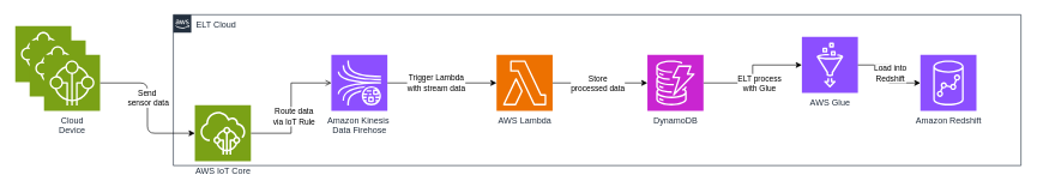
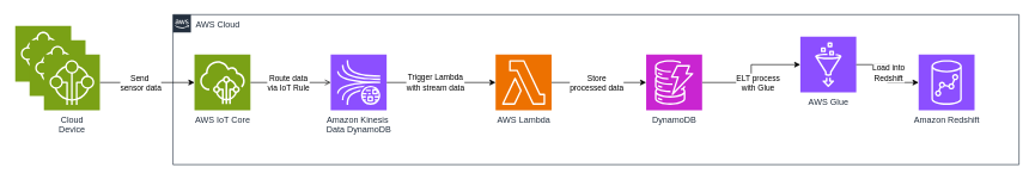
  <mxCell id="0" />
  <mxCell id="1" parent="0" />
- <mxCell id="2" value="ELT Cloud" style="points=[[0,0],[0.25,0],[0.5,0],[0.75,0],[1,0],[1,0.25],[1,0.5],[1,0.75],[1,1],[0.75,1],[0.5,1],[0.25,1],[0,1],[0,0.75],[0,0.5],[0,0.25]];outlineConnect=0;gradientColor=none;html=1;whiteSpace=wrap;fontSize=12;fontStyle=0;container=0;pointerEvents=0;collapsible=0;recursiveResize=0;shape=mxgraph.aws4.group;grIcon=mxgraph.aws4.group_aws_cloud_alt;strokeColor=#232F3E;fillColor=none;verticalAlign=top;align=left;spacingLeft=30;fontColor=#232F3E;dashed=0;" parent="1" vertex="1"><mxGeometry x="240" y="20" width="1180" height="210" as="geometry" /></mxCell>
+ <mxCell id="2" value="AWS Cloud" style="points=[[0,0],[0.25,0],[0.5,0],[0.75,0],[1,0],[1,0.25],[1,0.5],[1,0.75],[1,1],[0.75,1],[0.5,1],[0.25,1],[0,1],[0,0.75],[0,0.5],[0,0.25]];outlineConnect=0;gradientColor=none;html=1;whiteSpace=wrap;fontSize=12;fontStyle=0;container=0;pointerEvents=0;collapsible=0;recursiveResize=0;shape=mxgraph.aws4.group;grIcon=mxgraph.aws4.group_aws_cloud_alt;strokeColor=#232F3E;fillColor=none;verticalAlign=top;align=left;spacingLeft=30;fontColor=#232F3E;dashed=0;" parent="1" vertex="1"><mxGeometry x="240" y="20" width="1180" height="210" as="geometry" /></mxCell>
  <mxCell id="3" style="edgeStyle=orthogonalEdgeStyle;rounded=0;orthogonalLoop=1;jettySize=auto;html=1;endArrow=open;" edge="1" parent="1" source="5" target="8"><mxGeometry relative="1" as="geometry" /></mxCell>
  <mxCell id="4" value="Route data&lt;div&gt;via IoT Rule&lt;/div&gt;" style="edgeLabel;html=1;align=center;verticalAlign=middle;resizable=0;points=[];" vertex="1" connectable="0" parent="3"><mxGeometry x="-0.125" relative="1" as="geometry"><mxPoint x="3" as="offset" /></mxGeometry></mxCell>
- <mxCell id="5" value="AWS IoT Core" style="sketch=0;points=[[0,0,0],[0.25,0,0],[0.5,0,0],[0.75,0,0],[1,0,0],[0,1,0],[0.25,1,0],[0.5,1,0],[0.75,1,0],[1,1,0],[0,0.25,0],[0,0.5,0],[0,0.75,0],[1,0.25,0],[1,0.5,0],[1,0.75,0]];outlineConnect=0;fontColor=#232F3E;fillColor=#7AA116;strokeColor=#ffffff;dashed=0;verticalLabelPosition=bottom;verticalAlign=top;align=center;html=1;fontSize=12;fontStyle=0;aspect=fixed;shape=mxgraph.aws4.resourceIcon;resIcon=mxgraph.aws4.iot_core;" parent="1" vertex="1"><mxGeometry x="270" y="146" width="78" height="78" as="geometry" /></mxCell>
+ <mxCell id="5" value="AWS IoT Core" style="sketch=0;points=[[0,0,0],[0.25,0,0],[0.5,0,0],[0.75,0,0],[1,0,0],[0,1,0],[0.25,1,0],[0.5,1,0],[0.75,1,0],[1,1,0],[0,0.25,0],[0,0.5,0],[0,0.75,0],[1,0.25,0],[1,0.5,0],[1,0.75,0]];outlineConnect=0;fontColor=#232F3E;fillColor=#7AA116;strokeColor=#ffffff;dashed=0;verticalLabelPosition=bottom;verticalAlign=top;align=center;html=1;fontSize=12;fontStyle=0;aspect=fixed;shape=mxgraph.aws4.resourceIcon;resIcon=mxgraph.aws4.iot_core;" parent="1" vertex="1"><mxGeometry x="270" y="76" width="78" height="78" as="geometry" /></mxCell>
  <mxCell id="6" style="edgeStyle=orthogonalEdgeStyle;rounded=1;orthogonalLoop=1;jettySize=auto;html=1;curved=0;" edge="1" parent="1" source="8" target="11"><mxGeometry relative="1" as="geometry" /></mxCell>
  <mxCell id="7" value="Trigger Lambda&lt;div&gt;with stream data&lt;/div&gt;" style="edgeLabel;html=1;align=center;verticalAlign=middle;resizable=0;points=[];" vertex="1" connectable="0" parent="6"><mxGeometry x="-0.113" y="1" relative="1" as="geometry"><mxPoint as="offset" /></mxGeometry></mxCell>
- <mxCell id="8" value="Amazon Kinesis&amp;nbsp;&lt;div&gt;Data Firehose&lt;/div&gt;" style="sketch=0;points=[[0,0,0],[0.25,0,0],[0.5,0,0],[0.75,0,0],[1,0,0],[0,1,0],[0.25,1,0],[0.5,1,0],[0.75,1,0],[1,1,0],[0,0.25,0],[0,0.5,0],[0,0.75,0],[1,0.25,0],[1,0.5,0],[1,0.75,0]];outlineConnect=0;fontColor=#232F3E;fillColor=#8C4FFF;strokeColor=#ffffff;dashed=0;verticalLabelPosition=bottom;verticalAlign=top;align=center;html=1;fontSize=12;fontStyle=0;aspect=fixed;shape=mxgraph.aws4.resourceIcon;resIcon=mxgraph.aws4.kinesis_data_streams;" parent="1" vertex="1"><mxGeometry x="460" y="76" width="78" height="78" as="geometry" /></mxCell>
+ <mxCell id="8" value="Amazon Kinesis&amp;nbsp;&lt;div&gt;Data DynamoDB&lt;/div&gt;" style="sketch=0;points=[[0,0,0],[0.25,0,0],[0.5,0,0],[0.75,0,0],[1,0,0],[0,1,0],[0.25,1,0],[0.5,1,0],[0.75,1,0],[1,1,0],[0,0.25,0],[0,0.5,0],[0,0.75,0],[1,0.25,0],[1,0.5,0],[1,0.75,0]];outlineConnect=0;fontColor=#232F3E;fillColor=#8C4FFF;strokeColor=#ffffff;dashed=0;verticalLabelPosition=bottom;verticalAlign=top;align=center;html=1;fontSize=12;fontStyle=0;aspect=fixed;shape=mxgraph.aws4.resourceIcon;resIcon=mxgraph.aws4.kinesis_data_streams;" parent="1" vertex="1"><mxGeometry x="460" y="76" width="78" height="78" as="geometry" /></mxCell>
  <mxCell id="9" style="edgeStyle=orthogonalEdgeStyle;rounded=0;orthogonalLoop=1;jettySize=auto;html=1;" edge="1" parent="1" source="11" target="14"><mxGeometry relative="1" as="geometry" /></mxCell>
  <mxCell id="10" value="Store&lt;div&gt;processed data&lt;/div&gt;" style="edgeLabel;html=1;align=center;verticalAlign=middle;resizable=0;points=[];" vertex="1" connectable="0" parent="9"><mxGeometry x="-0.065" relative="1" as="geometry"><mxPoint as="offset" /></mxGeometry></mxCell>
  <mxCell id="11" value="AWS Lambda" style="sketch=0;points=[[0,0,0],[0.25,0,0],[0.5,0,0],[0.75,0,0],[1,0,0],[0,1,0],[0.25,1,0],[0.5,1,0],[0.75,1,0],[1,1,0],[0,0.25,0],[0,0.5,0],[0,0.75,0],[1,0.25,0],[1,0.5,0],[1,0.75,0]];outlineConnect=0;fontColor=#232F3E;fillColor=#ED7100;strokeColor=#ffffff;dashed=0;verticalLabelPosition=bottom;verticalAlign=top;align=center;html=1;fontSize=12;fontStyle=0;aspect=fixed;shape=mxgraph.aws4.resourceIcon;resIcon=mxgraph.aws4.lambda;" parent="1" vertex="1"><mxGeometry x="690" y="76" width="78" height="78" as="geometry" /></mxCell>
  <mxCell id="12" style="edgeStyle=orthogonalEdgeStyle;rounded=0;orthogonalLoop=1;jettySize=auto;html=1;" edge="1" parent="1" source="14" target="15"><mxGeometry relative="1" as="geometry" /></mxCell>
  <mxCell id="13" value="ELT process&lt;div&gt;with Glue&lt;/div&gt;" style="edgeLabel;html=1;align=center;verticalAlign=middle;resizable=0;points=[];" vertex="1" connectable="0" parent="12"><mxGeometry x="-0.177" relative="1" as="geometry"><mxPoint x="10" as="offset" /></mxGeometry></mxCell>
  <mxCell id="14" value="DynamoDB" style="sketch=0;points=[[0,0,0],[0.25,0,0],[0.5,0,0],[0.75,0,0],[1,0,0],[0,1,0],[0.25,1,0],[0.5,1,0],[0.75,1,0],[1,1,0],[0,0.25,0],[0,0.5,0],[0,0.75,0],[1,0.25,0],[1,0.5,0],[1,0.75,0]];outlineConnect=0;fontColor=#232F3E;fillColor=#C925D1;strokeColor=#ffffff;dashed=0;verticalLabelPosition=bottom;verticalAlign=top;align=center;html=1;fontSize=12;fontStyle=0;aspect=fixed;shape=mxgraph.aws4.resourceIcon;resIcon=mxgraph.aws4.dynamodb;" parent="1" vertex="1"><mxGeometry x="900" y="76" width="78" height="78" as="geometry" /></mxCell>
  <mxCell id="15" value="AWS Glue" style="sketch=0;points=[[0,0,0],[0.25,0,0],[0.5,0,0],[0.75,0,0],[1,0,0],[0,1,0],[0.25,1,0],[0.5,1,0],[0.75,1,0],[1,1,0],[0,0.25,0],[0,0.5,0],[0,0.75,0],[1,0.25,0],[1,0.5,0],[1,0.75,0]];outlineConnect=0;fontColor=#232F3E;fillColor=#8C4FFF;strokeColor=#ffffff;dashed=0;verticalLabelPosition=bottom;verticalAlign=top;align=center;html=1;fontSize=12;fontStyle=0;aspect=fixed;shape=mxgraph.aws4.resourceIcon;resIcon=mxgraph.aws4.glue;" parent="1" vertex="1"><mxGeometry x="1115" y="51" width="78" height="78" as="geometry" /></mxCell>
  <mxCell id="16" value="Amazon Redshift" style="sketch=0;points=[[0,0,0],[0.25,0,0],[0.5,0,0],[0.75,0,0],[1,0,0],[0,1,0],[0.25,1,0],[0.5,1,0],[0.75,1,0],[1,1,0],[0,0.25,0],[0,0.5,0],[0,0.75,0],[1,0.25,0],[1,0.5,0],[1,0.75,0]];outlineConnect=0;fontColor=#232F3E;fillColor=#8C4FFF;strokeColor=#ffffff;dashed=0;verticalLabelPosition=bottom;verticalAlign=top;align=center;html=1;fontSize=12;fontStyle=0;aspect=fixed;shape=mxgraph.aws4.resourceIcon;resIcon=mxgraph.aws4.redshift;" parent="1" vertex="1"><mxGeometry x="1280" y="76" width="78" height="78" as="geometry" /></mxCell>
  <mxCell id="17" value="" style="sketch=0;points=[[0,0,0],[0.25,0,0],[0.5,0,0],[0.75,0,0],[1,0,0],[0,1,0],[0.25,1,0],[0.5,1,0],[0.75,1,0],[1,1,0],[0,0.25,0],[0,0.5,0],[0,0.75,0],[1,0.25,0],[1,0.5,0],[1,0.75,0]];outlineConnect=0;fontColor=#232F3E;fillColor=#7AA116;strokeColor=#ffffff;dashed=0;verticalLabelPosition=bottom;verticalAlign=top;align=center;html=1;fontSize=12;fontStyle=0;aspect=fixed;shape=mxgraph.aws4.resourceIcon;resIcon=mxgraph.aws4.internet_of_things;" vertex="1" parent="1"><mxGeometry x="20" y="36" width="78" height="78" as="geometry" /></mxCell>
  <mxCell id="18" value="" style="sketch=0;points=[[0,0,0],[0.25,0,0],[0.5,0,0],[0.75,0,0],[1,0,0],[0,1,0],[0.25,1,0],[0.5,1,0],[0.75,1,0],[1,1,0],[0,0.25,0],[0,0.5,0],[0,0.75,0],[1,0.25,0],[1,0.5,0],[1,0.75,0]];outlineConnect=0;fontColor=#232F3E;fillColor=#7AA116;strokeColor=#ffffff;dashed=0;verticalLabelPosition=bottom;verticalAlign=top;align=center;html=1;fontSize=12;fontStyle=0;aspect=fixed;shape=mxgraph.aws4.resourceIcon;resIcon=mxgraph.aws4.internet_of_things;" vertex="1" parent="1"><mxGeometry x="40" y="56" width="78" height="78" as="geometry" /></mxCell>
  <mxCell id="19" style="edgeStyle=orthogonalEdgeStyle;rounded=1;orthogonalLoop=1;jettySize=auto;html=1;curved=0;" edge="1" parent="1" source="21" target="5"><mxGeometry relative="1" as="geometry" /></mxCell>
  <mxCell id="20" value="Send&amp;nbsp;&lt;div&gt;sensor&amp;nbsp;&lt;span style=&quot;background-color: light-dark(#ffffff, var(--ge-dark-color, #121212)); color: light-dark(rgb(0, 0, 0), rgb(255, 255, 255));&quot;&gt;data&lt;/span&gt;&lt;/div&gt;" style="edgeLabel;html=1;align=center;verticalAlign=middle;resizable=0;points=[];" vertex="1" connectable="0" parent="19"><mxGeometry x="-0.149" relative="1" as="geometry"><mxPoint as="offset" /></mxGeometry></mxCell>
  <mxCell id="21" value="Cloud&lt;div&gt;Device&lt;/div&gt;" style="sketch=0;points=[[0,0,0],[0.25,0,0],[0.5,0,0],[0.75,0,0],[1,0,0],[0,1,0],[0.25,1,0],[0.5,1,0],[0.75,1,0],[1,1,0],[0,0.25,0],[0,0.5,0],[0,0.75,0],[1,0.25,0],[1,0.5,0],[1,0.75,0]];outlineConnect=0;fontColor=#232F3E;fillColor=#7AA116;strokeColor=#ffffff;dashed=0;verticalLabelPosition=bottom;verticalAlign=top;align=center;html=1;fontSize=12;fontStyle=0;aspect=fixed;shape=mxgraph.aws4.resourceIcon;resIcon=mxgraph.aws4.internet_of_things;" vertex="1" parent="1"><mxGeometry x="60" y="76" width="78" height="78" as="geometry" /></mxCell>
  <mxCell id="22" style="edgeStyle=orthogonalEdgeStyle;rounded=0;orthogonalLoop=1;jettySize=auto;html=1;entryX=0;entryY=0.5;entryDx=0;entryDy=0;entryPerimeter=0;" edge="1" parent="1" source="15" target="16"><mxGeometry relative="1" as="geometry" /></mxCell>
  <mxCell id="23" value="Load into&lt;div&gt;Redshift&lt;/div&gt;" style="edgeLabel;html=1;align=center;verticalAlign=middle;resizable=0;points=[];" vertex="1" connectable="0" parent="22"><mxGeometry x="-0.018" y="1" relative="1" as="geometry"><mxPoint as="offset" /></mxGeometry></mxCell>
